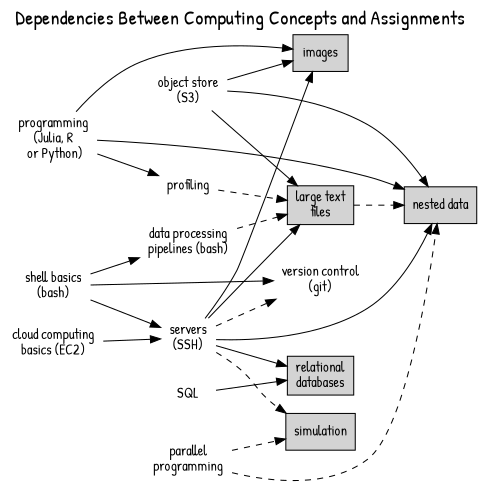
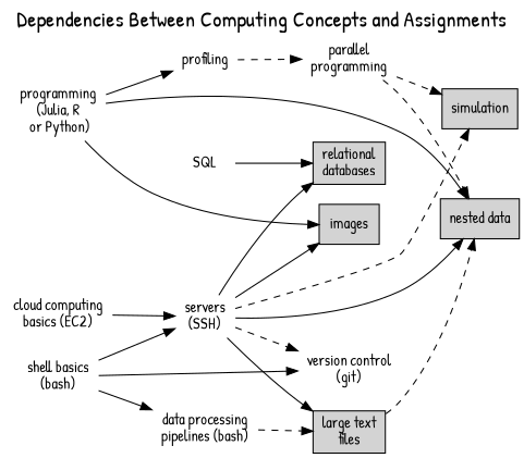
  digraph {
    fontname="Patrick Hand"
    fontsize=20
    label="Dependencies Between Computing Concepts and Assignments"
    labelloc=t
    rankdir=LR
    node [fontname="Patrick Hand" shape=none style=unfilled]
    edge [fontname="Patrick Hand"]
    n1 [label="large text\nfiles" shape=rectangle style=filled]
    n2 [label="nested data" shape=rectangle style=filled]
    n3 [label="relational\ndatabases" shape=rectangle style=filled]
    n4 [label=images shape=rectangle style=filled]
    n5 [label=simulation shape=rectangle style=filled]
    n6 [label="shell basics\n(bash)"]
    n7 [label="data processing\n\pipelines (bash)"]
    n8 [label="servers\n(SSH)"]
    n9 [label="version control\n(git)"]
    n10 [label="parallel\nprogramming"]
    profiling
    n12 [label="cloud computing\nbasics (EC2)"]
    n13 [label=SQL]
-   n14 [label="object store\n(S3)"]
    n15 [label="programming\n(Julia, R\n or Python)"]
    n1 -> n2 [style=dashed]
    n6 -> n7
    n6 -> n8
    n6 -> n9
    n7 -> n1 [style=dashed]
    n8 -> n1
    n8 -> n2
    n8 -> n3
    n8 -> n4
    n8 -> n5 [style=dashed]
    n8 -> n9 [style=dashed]
    n10 -> n2 [style=dashed]
    n10 -> n5 [style=dashed]
-   profiling -> n1 [style=dashed]
+   profiling -> n10 [style=dashed]
    n12 -> n8
    n13 -> n3
-   n14 -> n1
-   n14 -> n2
-   n14 -> n4
    n15 -> n2
    n15 -> n4
    n15 -> profiling
  }
